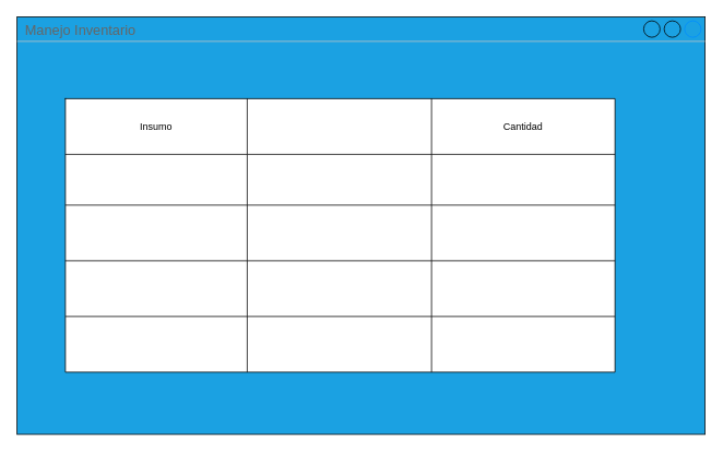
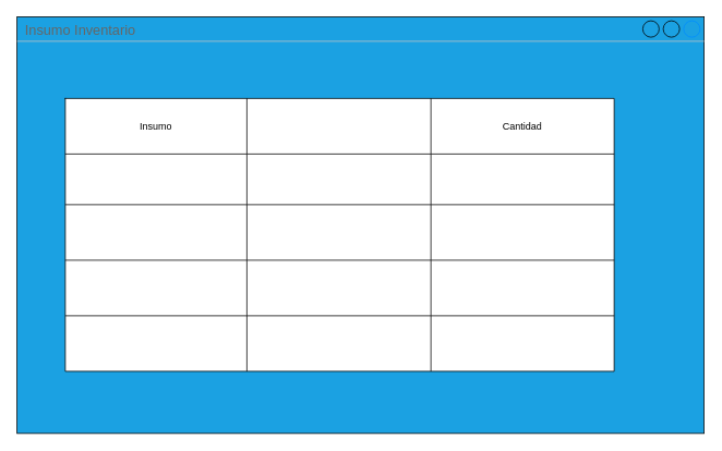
  <mxCell id="0" />
  <mxCell id="1" parent="0" />
- <mxCell id="2" value="Manejo Inventario" style="strokeWidth=1;shadow=0;dashed=0;align=center;html=1;shape=mxgraph.mockup.containers.window;align=left;verticalAlign=top;spacingLeft=8;strokeColor2=#008cff;strokeColor3=#c4c4c4;fontColor=#666666;mainText=;fontSize=17;labelBackgroundColor=none;whiteSpace=wrap;fillColor=#1BA1E2;" vertex="1" parent="1"><mxGeometry width="840" height="510" as="geometry" x="20" y="20" /></mxCell>
+ <mxCell id="2" value="Insumo Inventario" style="strokeWidth=1;shadow=0;dashed=0;align=center;html=1;shape=mxgraph.mockup.containers.window;align=left;verticalAlign=top;spacingLeft=8;strokeColor2=#008cff;strokeColor3=#c4c4c4;fontColor=#666666;mainText=;fontSize=17;labelBackgroundColor=none;whiteSpace=wrap;fillColor=#1BA1E2;" vertex="1" parent="1"><mxGeometry width="840" height="510" as="geometry" x="20" y="20" /></mxCell>
  <mxCell id="3" value="" style="shape=table;startSize=0;container=1;collapsible=0;childLayout=tableLayout;" vertex="1" parent="1"><mxGeometry x="79" y="120" width="671" height="334" as="geometry" /></mxCell>
  <mxCell id="4" value="" style="shape=tableRow;horizontal=0;startSize=0;swimlaneHead=0;swimlaneBody=0;strokeColor=inherit;top=0;left=0;bottom=0;right=0;collapsible=0;dropTarget=0;fillColor=none;points=[[0,0.5],[1,0.5]];portConstraint=eastwest;" vertex="1" parent="3"><mxGeometry width="671" height="68" as="geometry" /></mxCell>
  <mxCell id="5" value="Insumo" style="shape=partialRectangle;html=1;whiteSpace=wrap;connectable=0;strokeColor=inherit;overflow=hidden;fillColor=none;top=0;left=0;bottom=0;right=0;pointerEvents=1;" vertex="1" parent="4"><mxGeometry width="222" height="68" as="geometry"><mxRectangle width="222" height="68" as="alternateBounds" /></mxGeometry></mxCell>
  <mxCell id="6" value="" style="shape=partialRectangle;html=1;whiteSpace=wrap;connectable=0;strokeColor=inherit;overflow=hidden;fillColor=none;top=0;left=0;bottom=0;right=0;pointerEvents=1;" vertex="1" parent="4"><mxGeometry x="222" width="225" height="68" as="geometry"><mxRectangle width="225" height="68" as="alternateBounds" /></mxGeometry></mxCell>
  <mxCell id="7" value="Cantidad" style="shape=partialRectangle;html=1;whiteSpace=wrap;connectable=0;strokeColor=inherit;overflow=hidden;fillColor=none;top=0;left=0;bottom=0;right=0;pointerEvents=1;" vertex="1" parent="4"><mxGeometry x="447" width="224" height="68" as="geometry"><mxRectangle width="224" height="68" as="alternateBounds" /></mxGeometry></mxCell>
  <mxCell id="8" value="" style="shape=tableRow;horizontal=0;startSize=0;swimlaneHead=0;swimlaneBody=0;strokeColor=inherit;top=0;left=0;bottom=0;right=0;collapsible=0;dropTarget=0;fillColor=none;points=[[0,0.5],[1,0.5]];portConstraint=eastwest;" vertex="1" parent="3"><mxGeometry y="68" width="671" height="62" as="geometry" /></mxCell>
  <mxCell id="9" value="" style="shape=partialRectangle;html=1;whiteSpace=wrap;connectable=0;strokeColor=inherit;overflow=hidden;fillColor=none;top=0;left=0;bottom=0;right=0;pointerEvents=1;" vertex="1" parent="8"><mxGeometry width="222" height="62" as="geometry"><mxRectangle width="222" height="62" as="alternateBounds" /></mxGeometry></mxCell>
  <mxCell id="10" value="" style="shape=partialRectangle;html=1;whiteSpace=wrap;connectable=0;strokeColor=inherit;overflow=hidden;fillColor=none;top=0;left=0;bottom=0;right=0;pointerEvents=1;" vertex="1" parent="8"><mxGeometry x="222" width="225" height="62" as="geometry"><mxRectangle width="225" height="62" as="alternateBounds" /></mxGeometry></mxCell>
  <mxCell id="11" style="shape=partialRectangle;html=1;whiteSpace=wrap;connectable=0;strokeColor=inherit;overflow=hidden;fillColor=none;top=0;left=0;bottom=0;right=0;pointerEvents=1;" vertex="1" parent="8"><mxGeometry x="447" width="224" height="62" as="geometry"><mxRectangle width="224" height="62" as="alternateBounds" /></mxGeometry></mxCell>
  <mxCell id="12" value="" style="shape=tableRow;horizontal=0;startSize=0;swimlaneHead=0;swimlaneBody=0;strokeColor=inherit;top=0;left=0;bottom=0;right=0;collapsible=0;dropTarget=0;fillColor=none;points=[[0,0.5],[1,0.5]];portConstraint=eastwest;" vertex="1" parent="3"><mxGeometry y="130" width="671" height="68" as="geometry" /></mxCell>
  <mxCell id="13" value="" style="shape=partialRectangle;html=1;whiteSpace=wrap;connectable=0;strokeColor=inherit;overflow=hidden;fillColor=none;top=0;left=0;bottom=0;right=0;pointerEvents=1;" vertex="1" parent="12"><mxGeometry width="222" height="68" as="geometry"><mxRectangle width="222" height="68" as="alternateBounds" /></mxGeometry></mxCell>
  <mxCell id="14" value="" style="shape=partialRectangle;html=1;whiteSpace=wrap;connectable=0;strokeColor=inherit;overflow=hidden;fillColor=none;top=0;left=0;bottom=0;right=0;pointerEvents=1;" vertex="1" parent="12"><mxGeometry x="222" width="225" height="68" as="geometry"><mxRectangle width="225" height="68" as="alternateBounds" /></mxGeometry></mxCell>
  <mxCell id="15" style="shape=partialRectangle;html=1;whiteSpace=wrap;connectable=0;strokeColor=inherit;overflow=hidden;fillColor=none;top=0;left=0;bottom=0;right=0;pointerEvents=1;" vertex="1" parent="12"><mxGeometry x="447" width="224" height="68" as="geometry"><mxRectangle width="224" height="68" as="alternateBounds" /></mxGeometry></mxCell>
  <mxCell id="16" value="" style="shape=tableRow;horizontal=0;startSize=0;swimlaneHead=0;swimlaneBody=0;strokeColor=inherit;top=0;left=0;bottom=0;right=0;collapsible=0;dropTarget=0;fillColor=none;points=[[0,0.5],[1,0.5]];portConstraint=eastwest;" vertex="1" parent="3"><mxGeometry y="198" width="671" height="68" as="geometry" /></mxCell>
  <mxCell id="17" value="" style="shape=partialRectangle;html=1;whiteSpace=wrap;connectable=0;strokeColor=inherit;overflow=hidden;fillColor=none;top=0;left=0;bottom=0;right=0;pointerEvents=1;" vertex="1" parent="16"><mxGeometry width="222" height="68" as="geometry"><mxRectangle width="222" height="68" as="alternateBounds" /></mxGeometry></mxCell>
  <mxCell id="18" value="" style="shape=partialRectangle;html=1;whiteSpace=wrap;connectable=0;strokeColor=inherit;overflow=hidden;fillColor=none;top=0;left=0;bottom=0;right=0;pointerEvents=1;" vertex="1" parent="16"><mxGeometry x="222" width="225" height="68" as="geometry"><mxRectangle width="225" height="68" as="alternateBounds" /></mxGeometry></mxCell>
  <mxCell id="19" style="shape=partialRectangle;html=1;whiteSpace=wrap;connectable=0;strokeColor=inherit;overflow=hidden;fillColor=none;top=0;left=0;bottom=0;right=0;pointerEvents=1;" vertex="1" parent="16"><mxGeometry x="447" width="224" height="68" as="geometry"><mxRectangle width="224" height="68" as="alternateBounds" /></mxGeometry></mxCell>
  <mxCell id="20" value="" style="shape=tableRow;horizontal=0;startSize=0;swimlaneHead=0;swimlaneBody=0;strokeColor=inherit;top=0;left=0;bottom=0;right=0;collapsible=0;dropTarget=0;fillColor=none;points=[[0,0.5],[1,0.5]];portConstraint=eastwest;" vertex="1" parent="3"><mxGeometry y="266" width="671" height="68" as="geometry" /></mxCell>
  <mxCell id="21" value="" style="shape=partialRectangle;html=1;whiteSpace=wrap;connectable=0;strokeColor=inherit;overflow=hidden;fillColor=none;top=0;left=0;bottom=0;right=0;pointerEvents=1;" vertex="1" parent="20"><mxGeometry width="222" height="68" as="geometry"><mxRectangle width="222" height="68" as="alternateBounds" /></mxGeometry></mxCell>
  <mxCell id="22" value="" style="shape=partialRectangle;html=1;whiteSpace=wrap;connectable=0;strokeColor=inherit;overflow=hidden;fillColor=none;top=0;left=0;bottom=0;right=0;pointerEvents=1;" vertex="1" parent="20"><mxGeometry x="222" width="225" height="68" as="geometry"><mxRectangle width="225" height="68" as="alternateBounds" /></mxGeometry></mxCell>
  <mxCell id="23" style="shape=partialRectangle;html=1;whiteSpace=wrap;connectable=0;strokeColor=inherit;overflow=hidden;fillColor=none;top=0;left=0;bottom=0;right=0;pointerEvents=1;" vertex="1" parent="20"><mxGeometry x="447" width="224" height="68" as="geometry"><mxRectangle width="224" height="68" as="alternateBounds" /></mxGeometry></mxCell>
